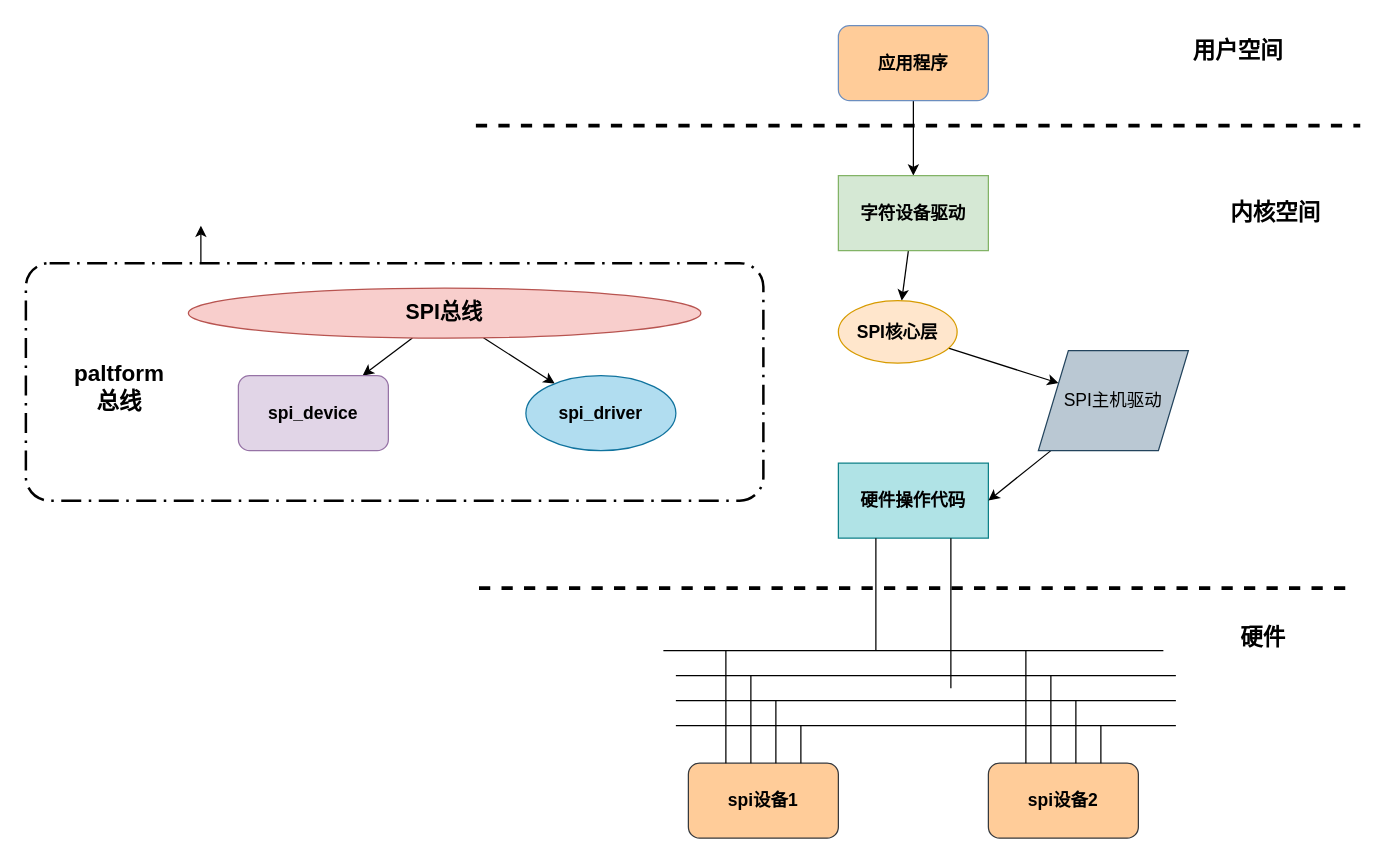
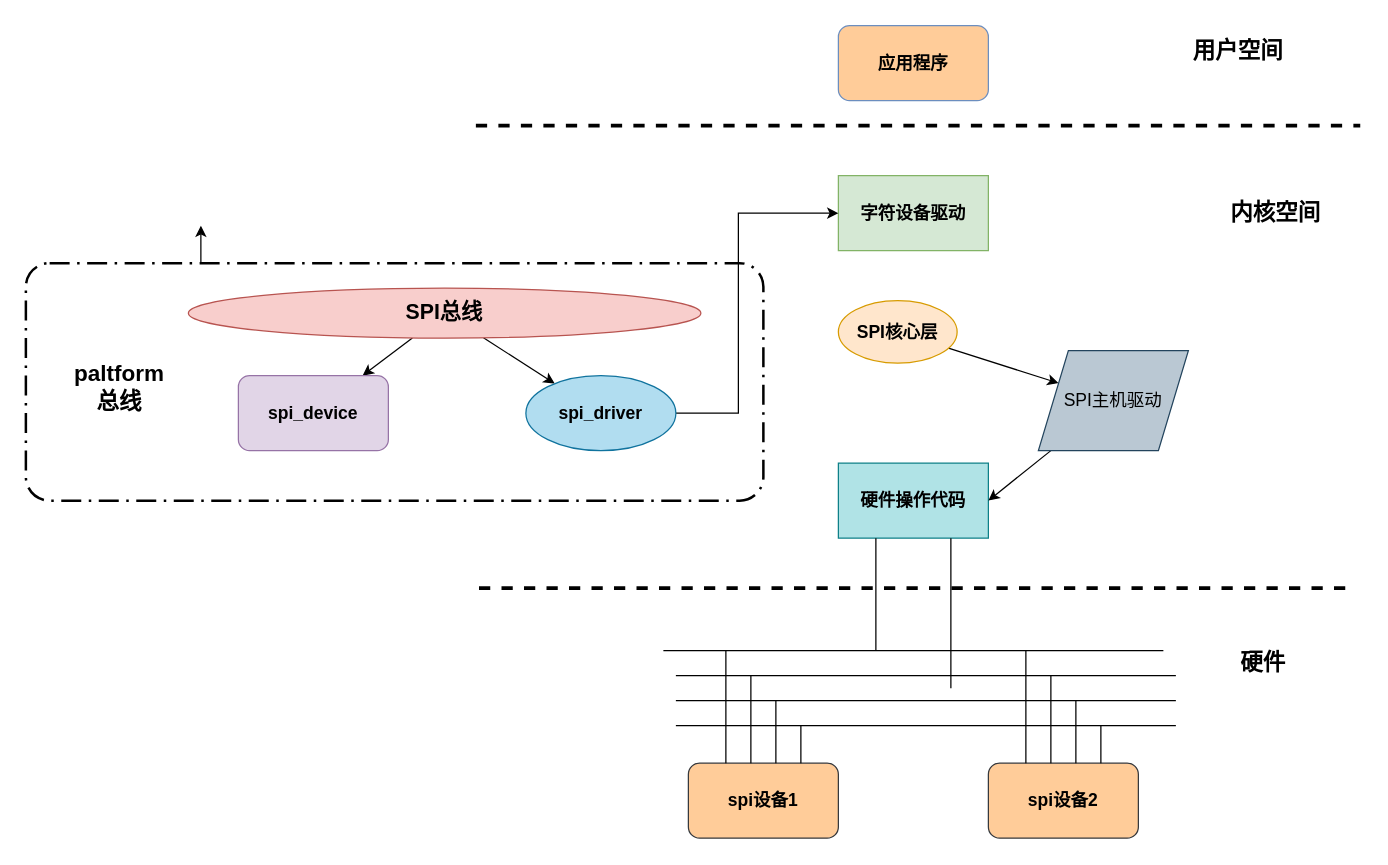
  <mxCell id="0" />
  <mxCell id="1" parent="0" />
  <mxCell id="2" style="edgeStyle=orthogonalEdgeStyle;rounded=0;orthogonalLoop=1;jettySize=auto;html=1;exitX=0.25;exitY=0;exitDx=0;exitDy=0;" edge="1" parent="1" source="3"><mxGeometry relative="1" as="geometry"><mxPoint x="160" y="180" as="targetPoint" /></mxGeometry></mxCell>
  <mxCell id="3" value="" style="rounded=1;arcSize=10;dashed=1;strokeColor=#000000;fillColor=none;gradientColor=none;dashPattern=8 3 1 3;strokeWidth=2;fontSize=14;" parent="1" vertex="1"><mxGeometry x="20" y="210" width="590" height="190" as="geometry" /></mxCell>
- <mxCell id="4" style="edgeStyle=orthogonalEdgeStyle;rounded=0;orthogonalLoop=1;jettySize=auto;html=1;fontStyle=1;fontSize=14;" parent="1" source="5" target="7" edge="1"><mxGeometry relative="1" as="geometry" /></mxCell>
  <mxCell id="5" value="应用程序" style="rounded=1;whiteSpace=wrap;html=1;fontStyle=1;fontSize=14;fillColor=#ffcc99;strokeColor=#6c8ebf;" parent="1" vertex="1"><mxGeometry x="670" y="20" width="120" height="60" as="geometry" /></mxCell>
- <mxCell id="6" style="edgeStyle=none;rounded=0;orthogonalLoop=1;jettySize=auto;html=1;fontSize=14;" parent="1" source="7" target="14" edge="1"><mxGeometry relative="1" as="geometry" /></mxCell>
  <mxCell id="7" value="字符设备驱动" style="rounded=0;whiteSpace=wrap;html=1;fontStyle=1;fontSize=14;fillColor=#d5e8d4;strokeColor=#82b366;" parent="1" vertex="1"><mxGeometry x="670" y="140" width="120" height="60" as="geometry" /></mxCell>
  <mxCell id="8" value="" style="endArrow=none;dashed=1;html=1;fontStyle=1;fontSize=14;strokeWidth=3;" parent="1" edge="1"><mxGeometry width="50" height="50" relative="1" as="geometry"><mxPoint x="380" y="100" as="sourcePoint" /><mxPoint x="1087.5" y="100" as="targetPoint" /><Array as="points" /></mxGeometry></mxCell>
  <mxCell id="9" style="rounded=0;orthogonalLoop=1;jettySize=auto;html=1;fontStyle=1;fontSize=14;" parent="1" source="11" target="12" edge="1"><mxGeometry relative="1" as="geometry" /></mxCell>
  <mxCell id="10" style="edgeStyle=none;rounded=0;orthogonalLoop=1;jettySize=auto;html=1;fontStyle=1;fontSize=14;" parent="1" source="11" target="28" edge="1"><mxGeometry relative="1" as="geometry" /></mxCell>
  <mxCell id="11" value="&lt;font style=&quot;font-size: 17px&quot;&gt;SPI总线&lt;/font&gt;" style="ellipse;whiteSpace=wrap;html=1;fontStyle=1;fontSize=14;fillColor=#f8cecc;strokeColor=#b85450;" parent="1" vertex="1"><mxGeometry x="150" y="230" width="410" height="40" as="geometry" /></mxCell>
  <mxCell id="12" value="spi_device" style="rounded=1;whiteSpace=wrap;html=1;fontStyle=1;fontSize=14;fillColor=#e1d5e7;strokeColor=#9673a6;" parent="1" vertex="1"><mxGeometry x="190" y="300" width="120" height="60" as="geometry" /></mxCell>
  <mxCell id="13" style="edgeStyle=none;rounded=0;orthogonalLoop=1;jettySize=auto;html=1;fontStyle=1;fontSize=14;" parent="1" source="14" target="30" edge="1"><mxGeometry relative="1" as="geometry" /></mxCell>
  <mxCell id="14" value="SPI核心层" style="ellipse;whiteSpace=wrap;html=1;fontStyle=1;fontSize=14;fillColor=#ffe6cc;strokeColor=#d79b00;" parent="1" vertex="1"><mxGeometry x="670" y="240" width="95" height="50" as="geometry" /></mxCell>
  <mxCell id="15" value="硬件操作代码" style="rounded=0;whiteSpace=wrap;html=1;fontStyle=1;fontSize=14;fillColor=#b0e3e6;strokeColor=#0e8088;" parent="1" vertex="1"><mxGeometry x="670" y="370" width="120" height="60" as="geometry" /></mxCell>
  <mxCell id="16" value="" style="endArrow=none;dashed=1;html=1;fontStyle=1;fontSize=14;strokeWidth=3;" parent="1" edge="1"><mxGeometry width="50" height="50" relative="1" as="geometry"><mxPoint x="382.5" y="470" as="sourcePoint" /><mxPoint x="1077.5" y="470" as="targetPoint" /><Array as="points" /></mxGeometry></mxCell>
  <mxCell id="17" value="spi设备1" style="rounded=1;whiteSpace=wrap;html=1;fontStyle=1;fontSize=14;fillColor=#ffcc99;strokeColor=#36393d;" parent="1" vertex="1"><mxGeometry x="550" y="610" width="120" height="60" as="geometry" /></mxCell>
  <mxCell id="18" value="" style="endArrow=none;html=1;entryX=0.25;entryY=1;entryDx=0;entryDy=0;fontStyle=1;fontSize=14;" parent="1" edge="1"><mxGeometry width="50" height="50" relative="1" as="geometry"><mxPoint x="700" y="520" as="sourcePoint" /><mxPoint x="700" y="430" as="targetPoint" /></mxGeometry></mxCell>
  <mxCell id="19" value="" style="endArrow=none;html=1;entryX=0.75;entryY=1;entryDx=0;entryDy=0;fontStyle=1;fontSize=14;" parent="1" edge="1"><mxGeometry width="50" height="50" relative="1" as="geometry"><mxPoint x="760" y="550" as="sourcePoint" /><mxPoint x="760" y="430" as="targetPoint" /><Array as="points" /></mxGeometry></mxCell>
  <mxCell id="20" value="" style="endArrow=none;html=1;fontStyle=1;fontSize=14;" parent="1" edge="1"><mxGeometry width="50" height="50" relative="1" as="geometry"><mxPoint x="530" y="520" as="sourcePoint" /><mxPoint x="930" y="520" as="targetPoint" /></mxGeometry></mxCell>
  <mxCell id="21" value="" style="endArrow=none;html=1;fontStyle=1;fontSize=14;" parent="1" edge="1"><mxGeometry width="50" height="50" relative="1" as="geometry"><mxPoint x="540" y="560" as="sourcePoint" /><mxPoint x="940" y="560" as="targetPoint" /></mxGeometry></mxCell>
  <mxCell id="22" value="" style="endArrow=none;html=1;exitX=0.25;exitY=0;exitDx=0;exitDy=0;fontStyle=1;fontSize=14;" parent="1" source="17" edge="1"><mxGeometry width="50" height="50" relative="1" as="geometry"><mxPoint x="570" y="570" as="sourcePoint" /><mxPoint x="580" y="520" as="targetPoint" /></mxGeometry></mxCell>
  <mxCell id="23" value="" style="endArrow=none;html=1;fontStyle=1;fontSize=14;" parent="1" edge="1"><mxGeometry width="50" height="50" relative="1" as="geometry"><mxPoint x="640" y="610" as="sourcePoint" /><mxPoint x="640" y="580" as="targetPoint" /></mxGeometry></mxCell>
  <mxCell id="24" value="spi设备2" style="rounded=1;whiteSpace=wrap;html=1;fontStyle=1;fontSize=14;fillColor=#ffcc99;strokeColor=#36393d;" parent="1" vertex="1"><mxGeometry x="790" y="610" width="120" height="60" as="geometry" /></mxCell>
  <mxCell id="25" value="" style="endArrow=none;html=1;exitX=0.25;exitY=0;exitDx=0;exitDy=0;fontStyle=1;fontSize=14;" parent="1" source="24" edge="1"><mxGeometry width="50" height="50" relative="1" as="geometry"><mxPoint x="800" y="570" as="sourcePoint" /><mxPoint x="820" y="520" as="targetPoint" /></mxGeometry></mxCell>
  <mxCell id="26" value="&lt;font style=&quot;font-size: 18px&quot;&gt;内核空间&lt;/font&gt;" style="text;html=1;strokeColor=none;fillColor=none;align=center;verticalAlign=middle;whiteSpace=wrap;rounded=0;fontStyle=1;fontSize=14;" parent="1" vertex="1"><mxGeometry x="970" y="150" width="100" height="40" as="geometry" /></mxCell>
+ <mxCell id="27" style="edgeStyle=orthogonalEdgeStyle;rounded=0;orthogonalLoop=1;jettySize=auto;html=1;entryX=0;entryY=0.5;entryDx=0;entryDy=0;fontSize=14;" parent="1" source="28" target="7" edge="1"><mxGeometry relative="1" as="geometry"><Array as="points"><mxPoint x="590" y="330" /><mxPoint x="590" y="170" /></Array></mxGeometry></mxCell>
  <mxCell id="28" value="spi_driver" style="ellipse;whiteSpace=wrap;html=1;fontStyle=1;fontSize=14;fillColor=#b1ddf0;strokeColor=#10739e;" parent="1" vertex="1"><mxGeometry x="420" y="300" width="120" height="60" as="geometry" /></mxCell>
  <mxCell id="29" style="rounded=0;orthogonalLoop=1;jettySize=auto;html=1;entryX=1;entryY=0.5;entryDx=0;entryDy=0;" parent="1" source="30" target="15" edge="1"><mxGeometry relative="1" as="geometry" /></mxCell>
  <mxCell id="30" value="SPI主机驱动" style="shape=parallelogram;perimeter=parallelogramPerimeter;whiteSpace=wrap;html=1;fontFamily=Helvetica;fontSize=14;align=center;strokeColor=#23445d;fillColor=#bac8d3;" parent="1" vertex="1"><mxGeometry x="830" y="280" width="120" height="80" as="geometry" /></mxCell>
  <mxCell id="31" value="&lt;font style=&quot;font-size: 18px&quot;&gt;用户空间&lt;/font&gt;" style="text;html=1;strokeColor=none;fillColor=none;align=center;verticalAlign=middle;whiteSpace=wrap;rounded=0;fontStyle=1;fontSize=14;" parent="1" vertex="1"><mxGeometry x="940" y="20" width="100" height="40" as="geometry" /></mxCell>
  <mxCell id="32" value="&lt;b&gt;&lt;font style=&quot;font-size: 18px&quot;&gt;paltform总线&lt;/font&gt;&lt;/b&gt;" style="text;html=1;strokeColor=none;fillColor=none;align=center;verticalAlign=middle;whiteSpace=wrap;rounded=0;fontSize=14;" parent="1" vertex="1"><mxGeometry x="50" y="290" width="90" height="40" as="geometry" /></mxCell>
- <mxCell id="33" value="&lt;span style=&quot;font-size: 18px&quot;&gt;硬件&lt;/span&gt;" style="text;html=1;strokeColor=none;fillColor=none;align=center;verticalAlign=middle;whiteSpace=wrap;rounded=0;fontStyle=1;fontSize=14;" parent="1" vertex="1"><mxGeometry x="960" y="490" width="100" height="40" as="geometry" /></mxCell>
+ <mxCell id="33" value="&lt;span style=&quot;font-size: 18px&quot;&gt;硬件&lt;/span&gt;" style="text;html=1;strokeColor=none;fillColor=none;align=center;verticalAlign=middle;whiteSpace=wrap;rounded=0;fontStyle=1;fontSize=14;" parent="1" vertex="1"><mxGeometry x="960" y="510" width="100" height="40" as="geometry" /></mxCell>
  <mxCell id="34" value="" style="endArrow=none;html=1;fontStyle=1;fontSize=14;" parent="1" edge="1"><mxGeometry width="50" height="50" relative="1" as="geometry"><mxPoint x="540" y="540" as="sourcePoint" /><mxPoint x="940" y="540" as="targetPoint" /></mxGeometry></mxCell>
  <mxCell id="35" value="" style="endArrow=none;html=1;fontStyle=1;fontSize=14;" parent="1" edge="1"><mxGeometry width="50" height="50" relative="1" as="geometry"><mxPoint x="540" y="580" as="sourcePoint" /><mxPoint x="940" y="580" as="targetPoint" /></mxGeometry></mxCell>
  <mxCell id="36" value="" style="endArrow=none;html=1;exitX=0.25;exitY=0;exitDx=0;exitDy=0;fontStyle=1;fontSize=14;" parent="1" edge="1"><mxGeometry width="50" height="50" relative="1" as="geometry"><mxPoint x="840" y="610" as="sourcePoint" /><mxPoint x="840" y="540" as="targetPoint" /><Array as="points"><mxPoint x="840" y="570" /><mxPoint x="840" y="560" /></Array></mxGeometry></mxCell>
  <mxCell id="37" value="" style="endArrow=none;html=1;fontStyle=1;fontSize=14;" parent="1" edge="1"><mxGeometry width="50" height="50" relative="1" as="geometry"><mxPoint x="860" y="610" as="sourcePoint" /><mxPoint x="860" y="560" as="targetPoint" /></mxGeometry></mxCell>
  <mxCell id="38" value="" style="endArrow=none;html=1;fontStyle=1;fontSize=14;" parent="1" edge="1"><mxGeometry width="50" height="50" relative="1" as="geometry"><mxPoint x="880" y="610" as="sourcePoint" /><mxPoint x="880" y="580" as="targetPoint" /></mxGeometry></mxCell>
  <mxCell id="39" value="" style="endArrow=none;html=1;exitX=0.25;exitY=0;exitDx=0;exitDy=0;fontStyle=1;fontSize=14;" parent="1" edge="1"><mxGeometry width="50" height="50" relative="1" as="geometry"><mxPoint x="600" y="610" as="sourcePoint" /><mxPoint x="600" y="540" as="targetPoint" /><Array as="points"><mxPoint x="600" y="570" /><mxPoint x="600" y="560" /></Array></mxGeometry></mxCell>
  <mxCell id="40" value="" style="endArrow=none;html=1;fontStyle=1;fontSize=14;" parent="1" edge="1"><mxGeometry width="50" height="50" relative="1" as="geometry"><mxPoint x="620" y="610" as="sourcePoint" /><mxPoint x="620" y="560" as="targetPoint" /></mxGeometry></mxCell>
